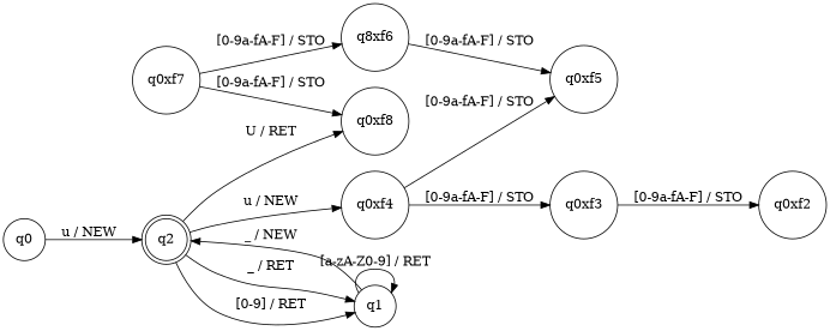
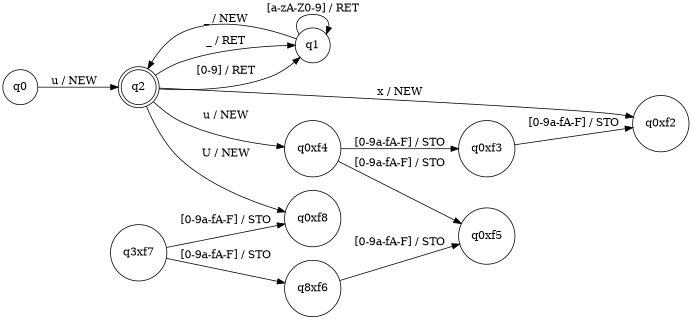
  digraph {
    rankdir=LR
    node [shape=circle]
    q2 [shape=doublecircle]
    q1
    q0xf2
    q0xf4
    q0xf8
    q0xf3
    q0xf5
    q0
-   q0xf7
+   q0xf7 [label=q3xf7]
    n10 [label=q8xf6]
    q2 -> q1 [label="_ / RET"]
    q2 -> q1 [label="[0-9] / RET"]
+   q2 -> q0xf2 [label="x / NEW"]
    q2 -> q0xf4 [label="u / NEW"]
-   q2 -> q0xf8 [label="U / RET"]
+   q2 -> q0xf8 [label="U / NEW"]
    q1 -> q2 [label="_ / NEW"]
    q1 -> q1 [label="[a-zA-Z0-9] / RET"]
    q0xf4 -> q0xf3 [label="[0-9a-fA-F] / STO"]
    q0xf4 -> q0xf5 [label="[0-9a-fA-F] / STO"]
    q0xf3 -> q0xf2 [label="[0-9a-fA-F] / STO"]
    q0 -> q2 [label="u / NEW"]
    q0xf7 -> q0xf8 [label="[0-9a-fA-F] / STO"]
    q0xf7 -> n10 [label="[0-9a-fA-F] / STO"]
    n10 -> q0xf5 [label="[0-9a-fA-F] / STO"]
  }
